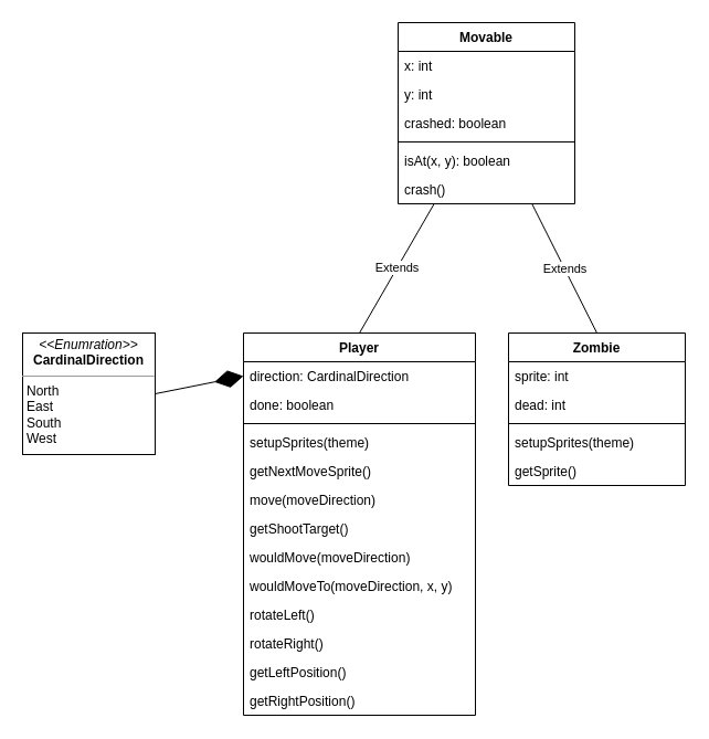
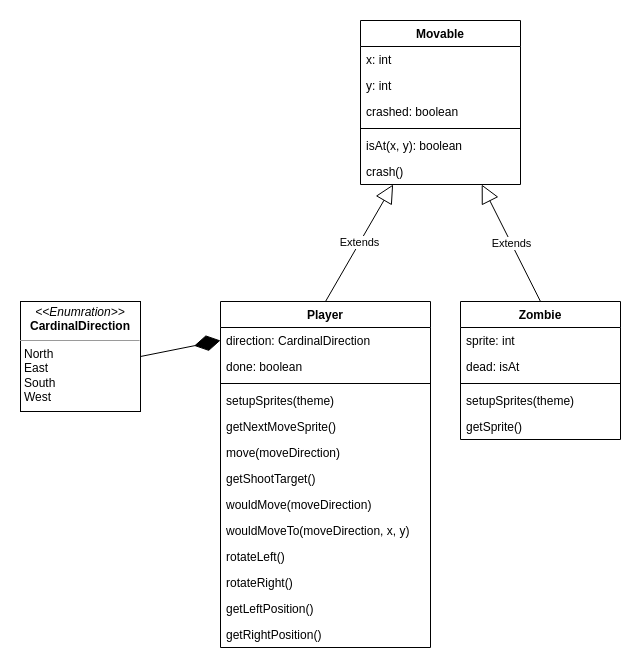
  <mxCell id="0" />
  <mxCell id="1" parent="0" />
  <mxCell id="2" value="Player" style="swimlane;fontStyle=1;align=center;verticalAlign=top;childLayout=stackLayout;horizontal=1;startSize=26;horizontalStack=0;resizeParent=1;resizeParentMax=0;resizeLast=0;collapsible=1;marginBottom=0;" vertex="1" parent="1"><mxGeometry x="220" y="301" width="210" height="346" as="geometry" /></mxCell>
  <mxCell id="3" value="direction: CardinalDirection" style="text;strokeColor=none;fillColor=none;align=left;verticalAlign=top;spacingLeft=4;spacingRight=4;overflow=hidden;rotatable=0;points=[[0,0.5],[1,0.5]];portConstraint=eastwest;" vertex="1" parent="2"><mxGeometry y="26" width="210" height="26" as="geometry" /></mxCell>
  <mxCell id="4" value="done: boolean" style="text;strokeColor=none;fillColor=none;align=left;verticalAlign=top;spacingLeft=4;spacingRight=4;overflow=hidden;rotatable=0;points=[[0,0.5],[1,0.5]];portConstraint=eastwest;" vertex="1" parent="2"><mxGeometry y="52" width="210" height="26" as="geometry" /></mxCell>
  <mxCell id="5" value="" style="line;strokeWidth=1;fillColor=none;align=left;verticalAlign=middle;spacingTop=-1;spacingLeft=3;spacingRight=3;rotatable=0;labelPosition=right;points=[];portConstraint=eastwest;" vertex="1" parent="2"><mxGeometry y="78" width="210" height="8" as="geometry" /></mxCell>
  <mxCell id="6" value="setupSprites(theme)&#10;" style="text;strokeColor=none;fillColor=none;align=left;verticalAlign=top;spacingLeft=4;spacingRight=4;overflow=hidden;rotatable=0;points=[[0,0.5],[1,0.5]];portConstraint=eastwest;" vertex="1" parent="2"><mxGeometry y="86" width="210" height="26" as="geometry" /></mxCell>
  <mxCell id="7" value="getNextMoveSprite()" style="text;strokeColor=none;fillColor=none;align=left;verticalAlign=top;spacingLeft=4;spacingRight=4;overflow=hidden;rotatable=0;points=[[0,0.5],[1,0.5]];portConstraint=eastwest;" vertex="1" parent="2"><mxGeometry y="112" width="210" height="26" as="geometry" /></mxCell>
  <mxCell id="8" value="move(moveDirection)" style="text;strokeColor=none;fillColor=none;align=left;verticalAlign=top;spacingLeft=4;spacingRight=4;overflow=hidden;rotatable=0;points=[[0,0.5],[1,0.5]];portConstraint=eastwest;" vertex="1" parent="2"><mxGeometry y="138" width="210" height="26" as="geometry" /></mxCell>
  <mxCell id="9" value="getShootTarget()" style="text;strokeColor=none;fillColor=none;align=left;verticalAlign=top;spacingLeft=4;spacingRight=4;overflow=hidden;rotatable=0;points=[[0,0.5],[1,0.5]];portConstraint=eastwest;" vertex="1" parent="2"><mxGeometry y="164" width="210" height="26" as="geometry" /></mxCell>
  <mxCell id="10" value="wouldMove(moveDirection)" style="text;strokeColor=none;fillColor=none;align=left;verticalAlign=top;spacingLeft=4;spacingRight=4;overflow=hidden;rotatable=0;points=[[0,0.5],[1,0.5]];portConstraint=eastwest;" vertex="1" parent="2"><mxGeometry y="190" width="210" height="26" as="geometry" /></mxCell>
  <mxCell id="11" value="wouldMoveTo(moveDirection, x, y)" style="text;strokeColor=none;fillColor=none;align=left;verticalAlign=top;spacingLeft=4;spacingRight=4;overflow=hidden;rotatable=0;points=[[0,0.5],[1,0.5]];portConstraint=eastwest;" vertex="1" parent="2"><mxGeometry y="216" width="210" height="26" as="geometry" /></mxCell>
  <mxCell id="12" value="rotateLeft()" style="text;strokeColor=none;fillColor=none;align=left;verticalAlign=top;spacingLeft=4;spacingRight=4;overflow=hidden;rotatable=0;points=[[0,0.5],[1,0.5]];portConstraint=eastwest;" vertex="1" parent="2"><mxGeometry y="242" width="210" height="26" as="geometry" /></mxCell>
  <mxCell id="13" value="rotateRight()" style="text;strokeColor=none;fillColor=none;align=left;verticalAlign=top;spacingLeft=4;spacingRight=4;overflow=hidden;rotatable=0;points=[[0,0.5],[1,0.5]];portConstraint=eastwest;" vertex="1" parent="2"><mxGeometry y="268" width="210" height="26" as="geometry" /></mxCell>
  <mxCell id="14" value="getLeftPosition()" style="text;strokeColor=none;fillColor=none;align=left;verticalAlign=top;spacingLeft=4;spacingRight=4;overflow=hidden;rotatable=0;points=[[0,0.5],[1,0.5]];portConstraint=eastwest;" vertex="1" parent="2"><mxGeometry y="294" width="210" height="26" as="geometry" /></mxCell>
  <mxCell id="15" value="getRightPosition()" style="text;strokeColor=none;fillColor=none;align=left;verticalAlign=top;spacingLeft=4;spacingRight=4;overflow=hidden;rotatable=0;points=[[0,0.5],[1,0.5]];portConstraint=eastwest;" vertex="1" parent="2"><mxGeometry y="320" width="210" height="26" as="geometry" /></mxCell>
  <mxCell id="16" value="Zombie" style="swimlane;fontStyle=1;align=center;verticalAlign=top;childLayout=stackLayout;horizontal=1;startSize=26;horizontalStack=0;resizeParent=1;resizeParentMax=0;resizeLast=0;collapsible=1;marginBottom=0;" vertex="1" parent="1"><mxGeometry x="460" y="301" width="160" height="138" as="geometry" /></mxCell>
  <mxCell id="17" value="sprite: int" style="text;strokeColor=none;fillColor=none;align=left;verticalAlign=top;spacingLeft=4;spacingRight=4;overflow=hidden;rotatable=0;points=[[0,0.5],[1,0.5]];portConstraint=eastwest;" vertex="1" parent="16"><mxGeometry y="26" width="160" height="26" as="geometry" /></mxCell>
- <mxCell id="18" value="dead: int" style="text;strokeColor=none;fillColor=none;align=left;verticalAlign=top;spacingLeft=4;spacingRight=4;overflow=hidden;rotatable=0;points=[[0,0.5],[1,0.5]];portConstraint=eastwest;" vertex="1" parent="16"><mxGeometry y="52" width="160" height="26" as="geometry" /></mxCell>
+ <mxCell id="18" value="dead: isAt" style="text;strokeColor=none;fillColor=none;align=left;verticalAlign=top;spacingLeft=4;spacingRight=4;overflow=hidden;rotatable=0;points=[[0,0.5],[1,0.5]];portConstraint=eastwest;" vertex="1" parent="16"><mxGeometry y="52" width="160" height="26" as="geometry" /></mxCell>
  <mxCell id="19" value="" style="line;strokeWidth=1;fillColor=none;align=left;verticalAlign=middle;spacingTop=-1;spacingLeft=3;spacingRight=3;rotatable=0;labelPosition=right;points=[];portConstraint=eastwest;" vertex="1" parent="16"><mxGeometry y="78" width="160" height="8" as="geometry" /></mxCell>
  <mxCell id="20" value="setupSprites(theme)" style="text;strokeColor=none;fillColor=none;align=left;verticalAlign=top;spacingLeft=4;spacingRight=4;overflow=hidden;rotatable=0;points=[[0,0.5],[1,0.5]];portConstraint=eastwest;" vertex="1" parent="16"><mxGeometry y="86" width="160" height="26" as="geometry" /></mxCell>
  <mxCell id="21" value="getSprite()" style="text;strokeColor=none;fillColor=none;align=left;verticalAlign=top;spacingLeft=4;spacingRight=4;overflow=hidden;rotatable=0;points=[[0,0.5],[1,0.5]];portConstraint=eastwest;" vertex="1" parent="16"><mxGeometry y="112" width="160" height="26" as="geometry" /></mxCell>
  <mxCell id="22" value="Movable" style="swimlane;fontStyle=1;align=center;verticalAlign=top;childLayout=stackLayout;horizontal=1;startSize=26;horizontalStack=0;resizeParent=1;resizeParentMax=0;resizeLast=0;collapsible=1;marginBottom=0;" vertex="1" parent="1"><mxGeometry x="360" y="20" width="160" height="164" as="geometry" /></mxCell>
  <mxCell id="23" value="x: int" style="text;strokeColor=none;fillColor=none;align=left;verticalAlign=top;spacingLeft=4;spacingRight=4;overflow=hidden;rotatable=0;points=[[0,0.5],[1,0.5]];portConstraint=eastwest;" vertex="1" parent="22"><mxGeometry y="26" width="160" height="26" as="geometry" /></mxCell>
  <mxCell id="24" value="y: int" style="text;strokeColor=none;fillColor=none;align=left;verticalAlign=top;spacingLeft=4;spacingRight=4;overflow=hidden;rotatable=0;points=[[0,0.5],[1,0.5]];portConstraint=eastwest;" vertex="1" parent="22"><mxGeometry y="52" width="160" height="26" as="geometry" /></mxCell>
  <mxCell id="25" value="crashed: boolean" style="text;strokeColor=none;fillColor=none;align=left;verticalAlign=top;spacingLeft=4;spacingRight=4;overflow=hidden;rotatable=0;points=[[0,0.5],[1,0.5]];portConstraint=eastwest;" vertex="1" parent="22"><mxGeometry y="78" width="160" height="26" as="geometry" /></mxCell>
  <mxCell id="26" value="" style="line;strokeWidth=1;fillColor=none;align=left;verticalAlign=middle;spacingTop=-1;spacingLeft=3;spacingRight=3;rotatable=0;labelPosition=right;points=[];portConstraint=eastwest;" vertex="1" parent="22"><mxGeometry y="104" width="160" height="8" as="geometry" /></mxCell>
  <mxCell id="27" value="isAt(x, y): boolean" style="text;strokeColor=none;fillColor=none;align=left;verticalAlign=top;spacingLeft=4;spacingRight=4;overflow=hidden;rotatable=0;points=[[0,0.5],[1,0.5]];portConstraint=eastwest;" vertex="1" parent="22"><mxGeometry y="112" width="160" height="26" as="geometry" /></mxCell>
  <mxCell id="28" value="crash()" style="text;strokeColor=none;fillColor=none;align=left;verticalAlign=top;spacingLeft=4;spacingRight=4;overflow=hidden;rotatable=0;points=[[0,0.5],[1,0.5]];portConstraint=eastwest;" vertex="1" parent="22"><mxGeometry y="138" width="160" height="26" as="geometry" /></mxCell>
- <mxCell id="29" value="Extends" style="endArrow=none;endSize=16;endFill=0;html=1;rounded=0;exitX=0.5;exitY=0;exitDx=0;exitDy=0;" edge="1" parent="1" source="2" target="22"><mxGeometry width="160" relative="1" as="geometry"><mxPoint x="325" y="250" as="sourcePoint" /><mxPoint x="310" y="200" as="targetPoint" /></mxGeometry></mxCell>
- <mxCell id="30" value="Extends" style="endArrow=none;endSize=16;endFill=0;html=1;rounded=0;exitX=0.5;exitY=0;exitDx=0;exitDy=0;" edge="1" parent="1" source="16" target="22"><mxGeometry width="160" relative="1" as="geometry"><mxPoint x="335" y="311" as="sourcePoint" /><mxPoint x="402.613" y="194" as="targetPoint" /></mxGeometry></mxCell>
+ <mxCell id="29" value="Extends" style="endArrow=block;endSize=16;endFill=0;html=1;rounded=0;exitX=0.5;exitY=0;exitDx=0;exitDy=0;" edge="1" parent="1" source="2" target="22"><mxGeometry width="160" relative="1" as="geometry"><mxPoint x="325" y="250" as="sourcePoint" /><mxPoint x="310" y="200" as="targetPoint" /></mxGeometry></mxCell>
+ <mxCell id="30" value="Extends" style="endArrow=block;endSize=16;endFill=0;html=1;rounded=0;exitX=0.5;exitY=0;exitDx=0;exitDy=0;" edge="1" parent="1" source="16" target="22"><mxGeometry width="160" relative="1" as="geometry"><mxPoint x="335" y="311" as="sourcePoint" /><mxPoint x="402.613" y="194" as="targetPoint" /></mxGeometry></mxCell>
  <mxCell id="31" value="" style="endArrow=diamondThin;endFill=1;endSize=24;html=1;rounded=0;exitX=1;exitY=0.5;exitDx=0;exitDy=0;entryX=0;entryY=0.5;entryDx=0;entryDy=0;" edge="1" parent="1" source="32" target="3"><mxGeometry width="160" relative="1" as="geometry"><mxPoint x="50" y="440" as="sourcePoint" /><mxPoint x="200" y="400" as="targetPoint" /></mxGeometry></mxCell>
  <mxCell id="32" value="&lt;p style=&quot;margin: 0px ; margin-top: 4px ; text-align: center&quot;&gt;&lt;i&gt;&amp;lt;&amp;lt;Enumration&amp;gt;&amp;gt;&lt;/i&gt;&lt;br&gt;&lt;b&gt;CardinalDirection&lt;/b&gt;&lt;/p&gt;&lt;hr size=&quot;1&quot;&gt;&lt;p style=&quot;margin: 0px ; margin-left: 4px&quot;&gt;North&lt;/p&gt;&lt;p style=&quot;margin: 0px ; margin-left: 4px&quot;&gt;East&lt;/p&gt;&lt;p style=&quot;margin: 0px ; margin-left: 4px&quot;&gt;South&lt;/p&gt;&lt;p style=&quot;margin: 0px ; margin-left: 4px&quot;&gt;West&lt;/p&gt;" style="verticalAlign=top;align=left;overflow=fill;fontSize=12;fontFamily=Helvetica;html=1;" vertex="1" parent="1"><mxGeometry x="20" y="301" width="120" height="110" as="geometry" /></mxCell>
